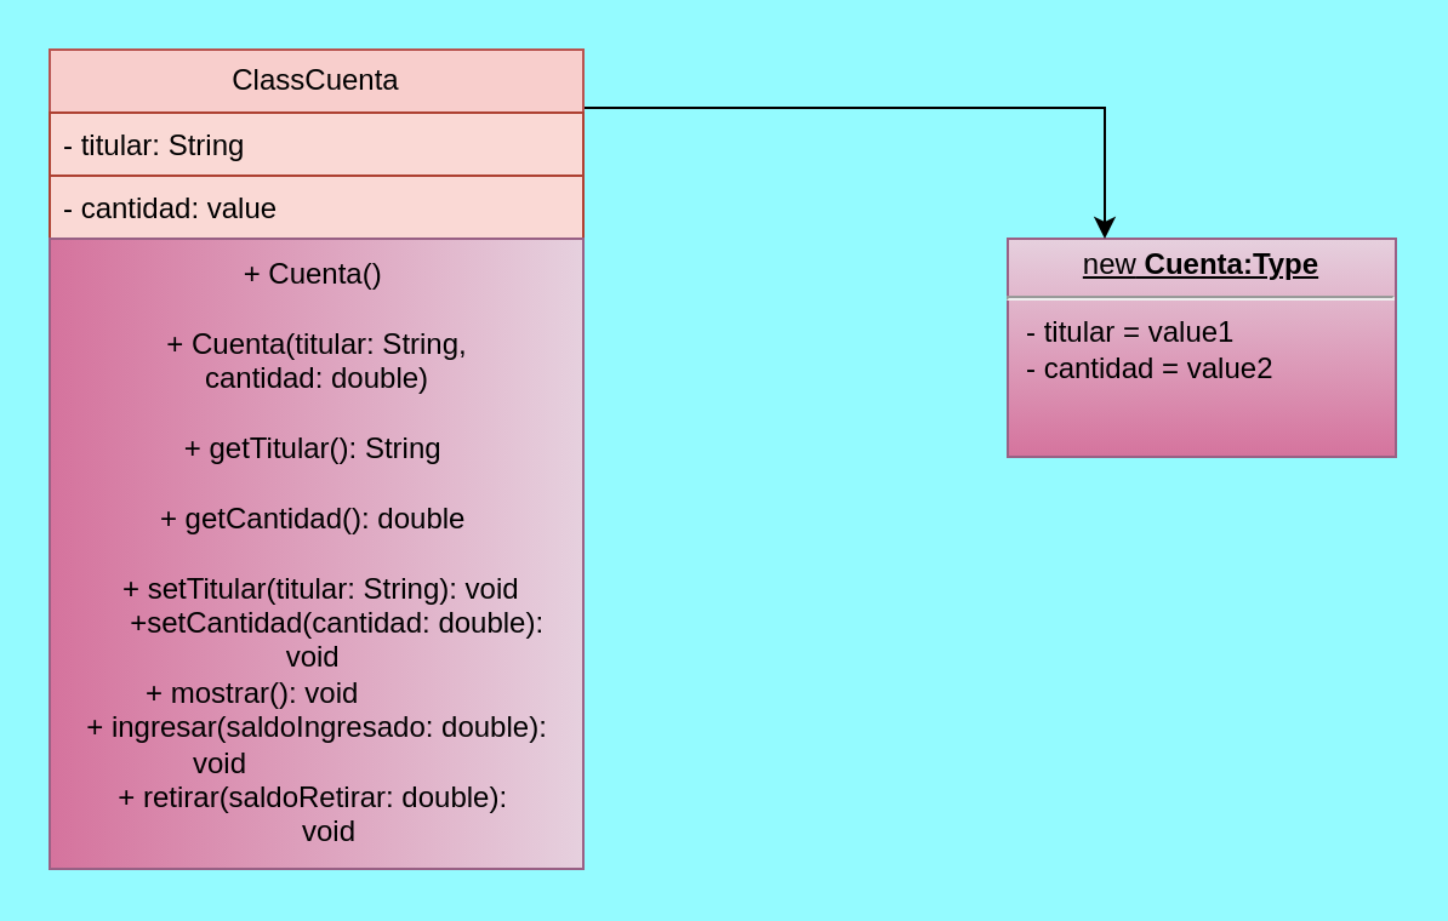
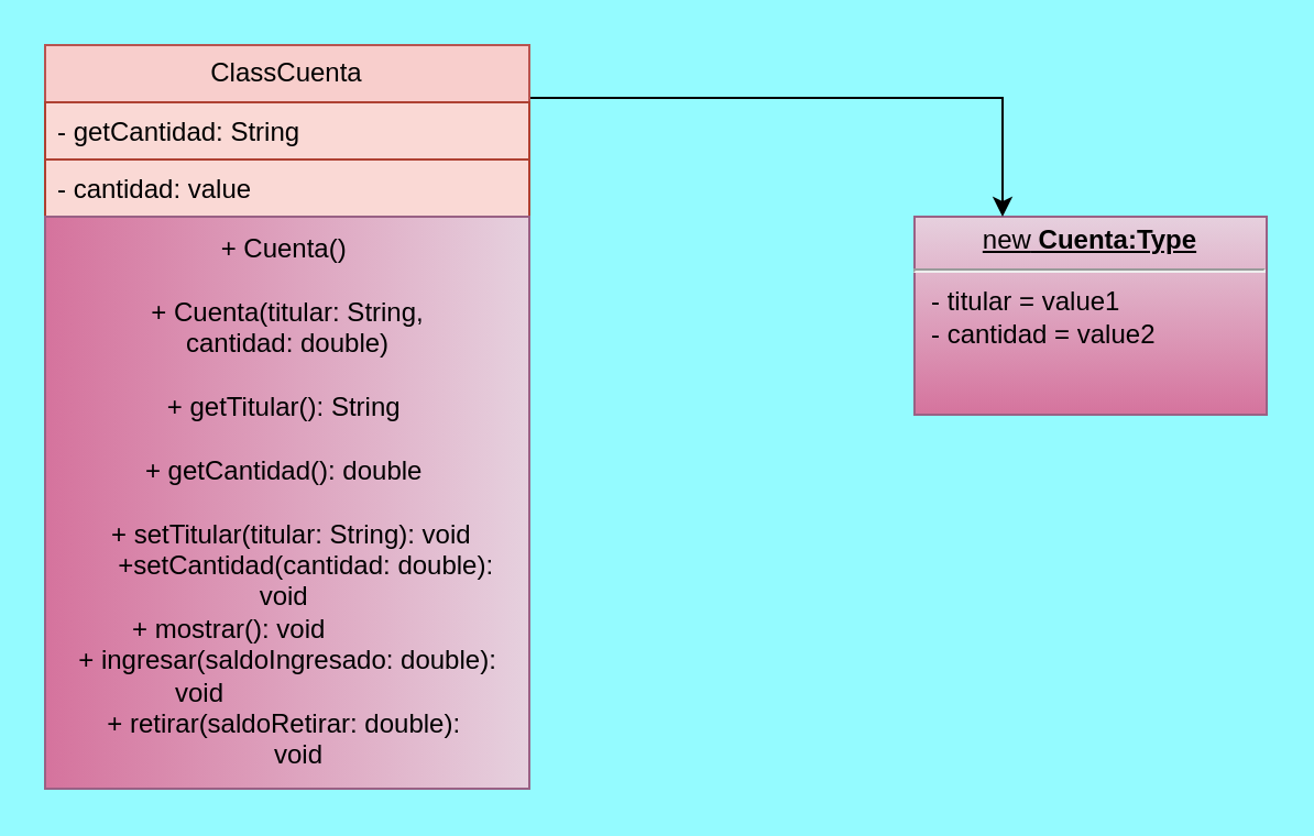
  <mxCell id="0" />
  <mxCell id="1" parent="0" />
  <mxCell id="2" value="&lt;p style=&quot;margin:0px;margin-top:4px;text-align:center;text-decoration:underline;&quot;&gt;new&lt;b&gt;&amp;nbsp;Cuenta:Type&lt;/b&gt;&lt;/p&gt;&lt;hr&gt;&lt;p style=&quot;margin:0px;margin-left:8px;&quot;&gt;- titular = value1&lt;br&gt;- cantidad = value2&lt;br&gt;&lt;br&gt;&lt;/p&gt;" style="verticalAlign=top;align=left;overflow=fill;fontSize=12;fontFamily=Helvetica;html=1;whiteSpace=wrap;fillColor=#e6d0de;gradientColor=#d5739d;strokeColor=#996185;" vertex="1" parent="1"><mxGeometry x="415" y="98" width="160" height="90" as="geometry" /></mxCell>
  <mxCell id="3" style="edgeStyle=orthogonalEdgeStyle;rounded=0;orthogonalLoop=1;jettySize=auto;html=1;entryX=0.25;entryY=0;entryDx=0;entryDy=0;" edge="1" parent="1" target="2"><mxGeometry relative="1" as="geometry"><mxPoint x="235" y="43" as="sourcePoint" /><mxPoint x="455" y="88" as="targetPoint" /><Array as="points"><mxPoint x="235" y="44" /><mxPoint x="455" y="44" /></Array></mxGeometry></mxCell>
  <mxCell id="4" value="ClassCuenta " style="swimlane;fontStyle=0;childLayout=stackLayout;horizontal=1;startSize=26;fillColor=#f8cecc;horizontalStack=0;resizeParent=1;resizeParentMax=0;resizeLast=0;collapsible=1;marginBottom=0;whiteSpace=wrap;html=1;strokeColor=#b85450;" vertex="1" parent="1"><mxGeometry x="20" y="20" width="220" height="78" as="geometry" /></mxCell>
- <mxCell id="5" value="- titular: String   " style="text;strokeColor=#ae4132;fillColor=#fad9d5;align=left;verticalAlign=top;spacingLeft=4;spacingRight=4;overflow=hidden;rotatable=0;points=[[0,0.5],[1,0.5]];portConstraint=eastwest;whiteSpace=wrap;html=1;" vertex="1" parent="4"><mxGeometry y="26" width="220" height="26" as="geometry" /></mxCell>
+ <mxCell id="5" value="- getCantidad: String   " style="text;strokeColor=#ae4132;fillColor=#fad9d5;align=left;verticalAlign=top;spacingLeft=4;spacingRight=4;overflow=hidden;rotatable=0;points=[[0,0.5],[1,0.5]];portConstraint=eastwest;whiteSpace=wrap;html=1;" vertex="1" parent="4"><mxGeometry y="26" width="220" height="26" as="geometry" /></mxCell>
  <mxCell id="6" value="- cantidad: value" style="text;strokeColor=#ae4132;fillColor=#fad9d5;align=left;verticalAlign=top;spacingLeft=4;spacingRight=4;overflow=hidden;rotatable=0;points=[[0,0.5],[1,0.5]];portConstraint=eastwest;whiteSpace=wrap;html=1;" vertex="1" parent="4"><mxGeometry y="52" width="220" height="26" as="geometry" /></mxCell>
  <mxCell id="7" value="+ Cuenta()&amp;nbsp;&lt;br&gt;&lt;br&gt;+&amp;nbsp;Cuenta(titular: String,&lt;br&gt;&lt;span style=&quot;background-color: initial;&quot;&gt;cantidad: double)&lt;br&gt;&lt;br&gt;&lt;/span&gt;&lt;span style=&quot;background-color: initial;&quot;&gt;+ getTitular(): String&amp;nbsp;&lt;br&gt;&amp;nbsp; &amp;nbsp; &amp;nbsp; &amp;nbsp; &amp;nbsp; &amp;nbsp;&amp;nbsp;&lt;br&gt;&lt;/span&gt;&lt;span style=&quot;background-color: initial;&quot;&gt;+ getCantidad(): double&amp;nbsp; &lt;br&gt;&amp;nbsp; &amp;nbsp; &amp;nbsp; &amp;nbsp; &amp;nbsp;&amp;nbsp;&lt;/span&gt;&lt;span style=&quot;background-color: initial;&quot;&gt;&lt;br&gt;&lt;/span&gt;&lt;div&gt;&lt;div&gt;&amp;nbsp;+ setTitular(titular: String): void&lt;/div&gt;&lt;div&gt;&amp;nbsp; &amp;nbsp; &amp;nbsp;+setCantidad(cantidad: double):&lt;/div&gt;&lt;div&gt;void&amp;nbsp;&lt;/div&gt;&lt;div&gt;&amp;nbsp;+ mostrar(): void&amp;nbsp; &amp;nbsp; &amp;nbsp; &amp;nbsp; &amp;nbsp; &amp;nbsp; &amp;nbsp; &amp;nbsp; &amp;nbsp;&lt;/div&gt;&lt;div&gt;&amp;nbsp;+ ingresar(saldoIngresado: double):&amp;nbsp;&lt;/div&gt;&lt;div&gt;&amp;nbsp; &amp;nbsp; void&amp;nbsp; &amp;nbsp; &amp;nbsp; &amp;nbsp; &amp;nbsp; &amp;nbsp; &amp;nbsp; &amp;nbsp; &amp;nbsp; &amp;nbsp; &amp;nbsp; &amp;nbsp; &amp;nbsp; &amp;nbsp;&amp;nbsp;&lt;/div&gt;&lt;div&gt;&amp;nbsp; + retirar(saldoRetirar: double):&amp;nbsp; &amp;nbsp;&lt;/div&gt;&lt;div&gt;&amp;nbsp; &amp;nbsp; void&amp;nbsp;&lt;/div&gt;&lt;/div&gt;" style="text;html=1;align=center;verticalAlign=middle;resizable=0;points=[];autosize=1;strokeColor=#996185;fillColor=#e6d0de;rotation=0;gradientColor=#d5739d;direction=south;" vertex="1" parent="1"><mxGeometry x="20" y="98" width="220" height="260" as="geometry" /></mxCell>
